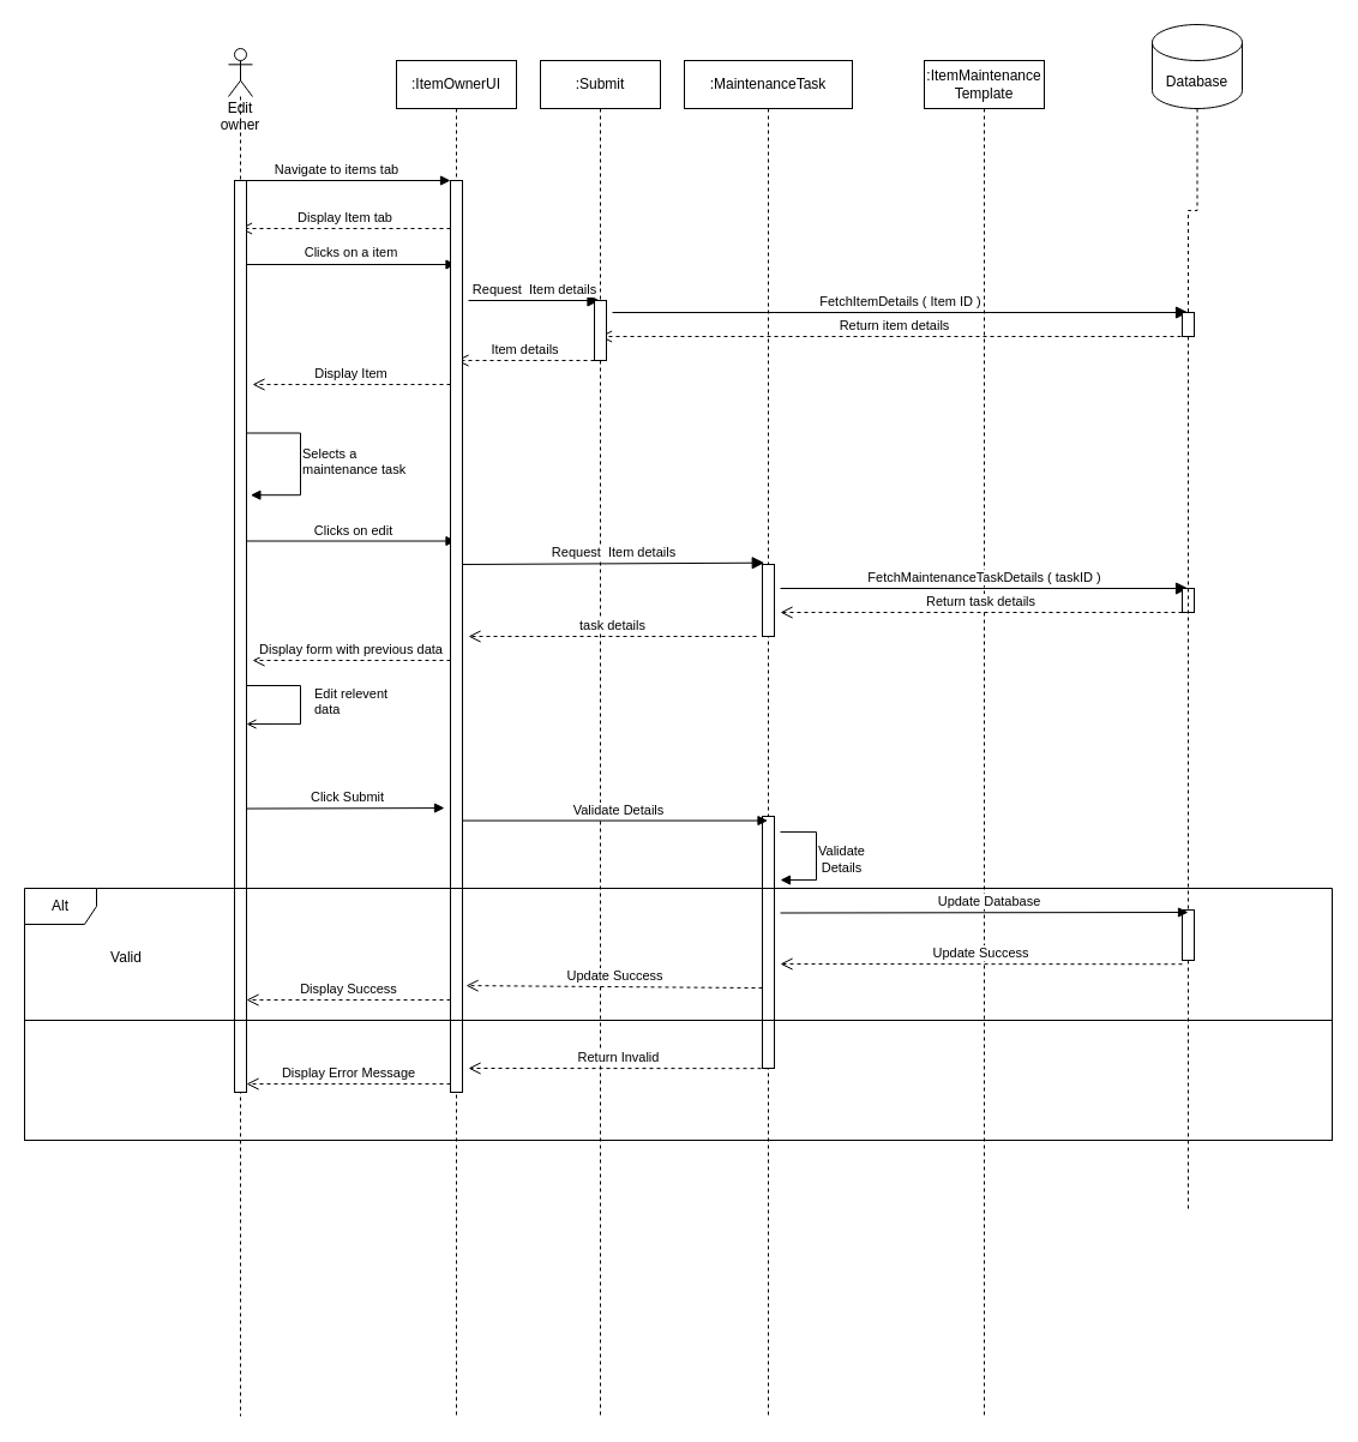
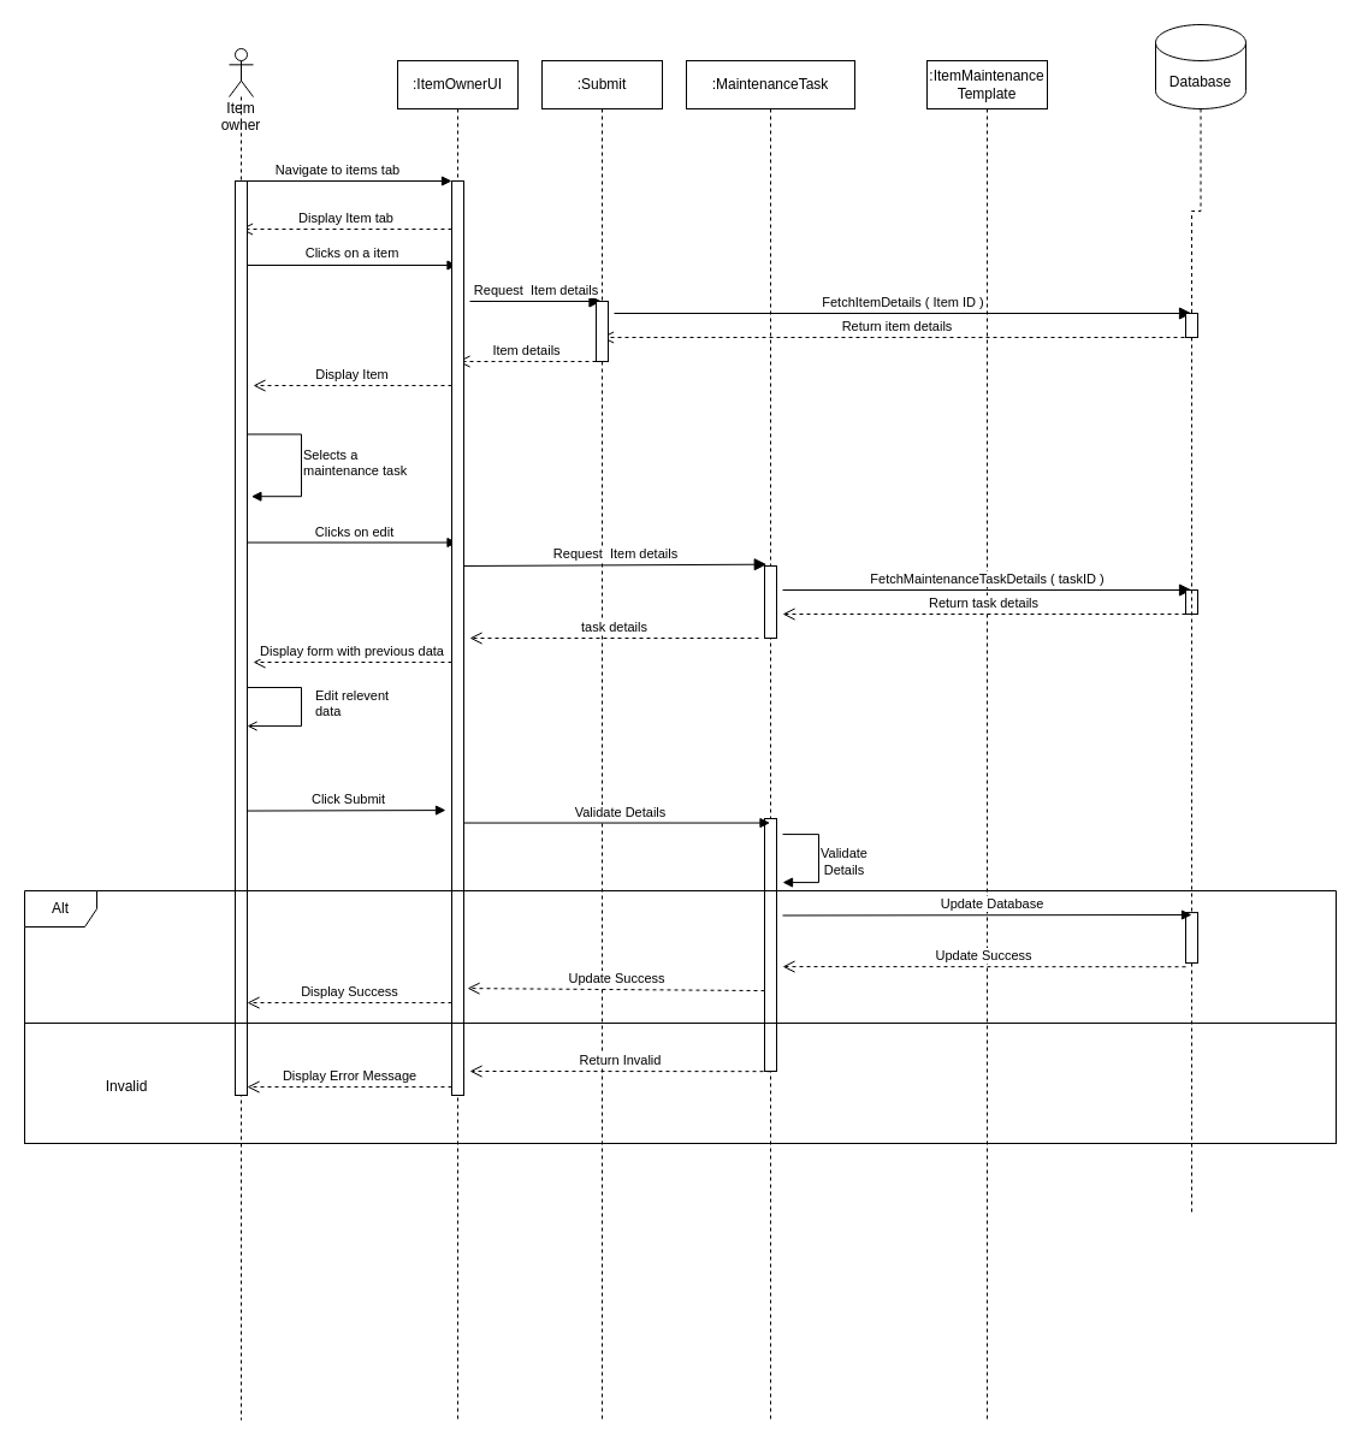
  <mxCell id="0" />
  <mxCell id="1" parent="0" />
- <mxCell id="2" value="Edit owner" style="shape=umlLifeline;participant=umlActor;perimeter=lifelinePerimeter;whiteSpace=wrap;html=1;container=1;collapsible=0;recursiveResize=0;verticalAlign=top;spacingTop=36;outlineConnect=0;align=center;" vertex="1" parent="1"><mxGeometry x="190" y="40" width="20" height="1140" as="geometry" /></mxCell>
+ <mxCell id="2" value="Item owner" style="shape=umlLifeline;participant=umlActor;perimeter=lifelinePerimeter;whiteSpace=wrap;html=1;container=1;collapsible=0;recursiveResize=0;verticalAlign=top;spacingTop=36;outlineConnect=0;align=center;" vertex="1" parent="1"><mxGeometry x="190" y="40" width="20" height="1140" as="geometry" /></mxCell>
  <mxCell id="3" value=":ItemOwnerUI" style="shape=umlLifeline;perimeter=lifelinePerimeter;whiteSpace=wrap;html=1;container=0;collapsible=0;recursiveResize=0;outlineConnect=0;" vertex="1" parent="1"><mxGeometry x="330" y="50" width="100" height="1130" as="geometry" /></mxCell>
  <mxCell id="4" value="Display Item tab" style="html=1;verticalAlign=bottom;endArrow=open;dashed=1;endSize=8;rounded=0;" edge="1" parent="1" source="43" target="2"><mxGeometry relative="1" as="geometry"><mxPoint x="280" y="226" as="targetPoint" /><mxPoint x="340" y="190" as="sourcePoint" /><Array as="points"><mxPoint x="280" y="190" /></Array></mxGeometry></mxCell>
  <mxCell id="5" value="Clicks on a item" style="html=1;verticalAlign=bottom;endArrow=block;rounded=0;" edge="1" parent="1" target="3"><mxGeometry x="0.029" y="1" relative="1" as="geometry"><mxPoint x="200" y="220" as="sourcePoint" /><mxPoint x="345" y="220" as="targetPoint" /><Array as="points"><mxPoint x="200" y="220" /></Array><mxPoint as="offset" /></mxGeometry></mxCell>
  <mxCell id="6" value=":MaintenanceTask" style="shape=umlLifeline;perimeter=lifelinePerimeter;whiteSpace=wrap;html=1;container=1;collapsible=0;recursiveResize=0;outlineConnect=0;" vertex="1" parent="1"><mxGeometry x="570" y="50" width="140" height="1130" as="geometry" /></mxCell>
  <mxCell id="7" value="" style="html=1;points=[];perimeter=orthogonalPerimeter;" vertex="1" parent="6"><mxGeometry x="65" y="630" width="10" height="210" as="geometry" /></mxCell>
  <mxCell id="8" value="FetchItemDetails ( Item ID )" style="html=1;verticalAlign=bottom;endArrow=block;endSize=8;rounded=0;endFill=1;" edge="1" parent="6"><mxGeometry relative="1" as="geometry"><mxPoint x="420" y="210" as="targetPoint" /><mxPoint x="-60" y="210" as="sourcePoint" /><Array as="points"><mxPoint x="-60" y="210" /></Array></mxGeometry></mxCell>
  <mxCell id="9" value="" style="html=1;points=[];perimeter=orthogonalPerimeter;" vertex="1" parent="6"><mxGeometry x="65" y="420" width="10" height="60" as="geometry" /></mxCell>
  <mxCell id="10" value=":ItemMaintenance&lt;br&gt;Template" style="shape=umlLifeline;perimeter=lifelinePerimeter;whiteSpace=wrap;html=1;container=1;collapsible=0;recursiveResize=0;outlineConnect=0;" vertex="1" parent="1"><mxGeometry x="770" y="50" width="100" height="1130" as="geometry" /></mxCell>
  <mxCell id="11" value="Return item details" style="html=1;verticalAlign=bottom;endArrow=open;dashed=1;endSize=8;rounded=0;" edge="1" parent="10" target="18"><mxGeometry relative="1" as="geometry"><mxPoint x="-125" y="230" as="targetPoint" /><mxPoint x="220" y="230" as="sourcePoint" /><Array as="points"><mxPoint x="-44.7" y="230" /></Array></mxGeometry></mxCell>
  <mxCell id="12" value="Database" style="shape=cylinder3;whiteSpace=wrap;html=1;boundedLbl=1;backgroundOutline=1;size=15;" vertex="1" parent="1"><mxGeometry x="960" y="20" width="75" height="70" as="geometry" /></mxCell>
  <mxCell id="13" value="" style="edgeStyle=orthogonalEdgeStyle;rounded=0;orthogonalLoop=1;jettySize=auto;html=1;exitX=0.5;exitY=1;exitDx=0;exitDy=0;exitPerimeter=0;endArrow=none;endFill=0;dashed=1;startArrow=none;" edge="1" parent="1" source="44"><mxGeometry relative="1" as="geometry"><mxPoint x="990" y="1010" as="targetPoint" /><mxPoint x="990" y="90" as="sourcePoint" /></mxGeometry></mxCell>
  <mxCell id="14" value="Navigate to items tab" style="html=1;verticalAlign=bottom;endArrow=block;entryX=0;entryY=0;rounded=0;endFill=1;" edge="1" parent="1" target="43"><mxGeometry x="0.333" relative="1" as="geometry"><mxPoint x="310" y="150" as="sourcePoint" /><Array as="points"><mxPoint x="200" y="150" /></Array><mxPoint as="offset" /></mxGeometry></mxCell>
  <mxCell id="15" value="Request&amp;nbsp; Item details" style="html=1;verticalAlign=bottom;endArrow=block;endSize=8;rounded=0;endFill=1;" edge="1" parent="1" target="18"><mxGeometry relative="1" as="geometry"><mxPoint x="229.929" y="250" as="targetPoint" /><mxPoint x="390" y="250" as="sourcePoint" /><Array as="points"><mxPoint x="390" y="250" /></Array></mxGeometry></mxCell>
  <mxCell id="16" value="Selects a&lt;br&gt;maintenance task" style="html=1;verticalAlign=bottom;endArrow=block;rounded=0;startArrow=none;edgeStyle=orthogonalEdgeStyle;align=left;entryX=1.341;entryY=0.345;entryDx=0;entryDy=0;entryPerimeter=0;" edge="1" parent="1" target="17"><mxGeometry x="0.239" relative="1" as="geometry"><mxPoint x="200" y="360.5" as="sourcePoint" /><mxPoint x="250" y="420" as="targetPoint" /><Array as="points"><mxPoint x="250" y="361" /><mxPoint x="250" y="412" /></Array><mxPoint as="offset" /></mxGeometry></mxCell>
  <mxCell id="17" value="" style="html=1;points=[];perimeter=orthogonalPerimeter;" vertex="1" parent="1"><mxGeometry x="195" y="150" width="10" height="760" as="geometry" /></mxCell>
  <mxCell id="18" value=":Submit" style="shape=umlLifeline;perimeter=lifelinePerimeter;whiteSpace=wrap;html=1;container=1;collapsible=0;recursiveResize=0;outlineConnect=0;" vertex="1" parent="1"><mxGeometry x="450" y="50" width="100" height="1130" as="geometry" /></mxCell>
  <mxCell id="19" value="Update Success" style="html=1;verticalAlign=bottom;endArrow=open;dashed=1;endSize=8;rounded=0;entryX=1.304;entryY=0.883;entryDx=0;entryDy=0;entryPerimeter=0;" edge="1" parent="18" target="43"><mxGeometry relative="1" as="geometry"><mxPoint x="50" y="773.06" as="targetPoint" /><mxPoint x="185" y="773.06" as="sourcePoint" /><Array as="points" /></mxGeometry></mxCell>
  <mxCell id="20" value="" style="html=1;points=[];perimeter=orthogonalPerimeter;" vertex="1" parent="18"><mxGeometry x="45" y="200" width="10" height="50" as="geometry" /></mxCell>
  <mxCell id="21" value="Item details" style="html=1;verticalAlign=bottom;endArrow=open;dashed=1;endSize=8;rounded=0;" edge="1" parent="18"><mxGeometry relative="1" as="geometry"><mxPoint x="-70" y="250" as="targetPoint" /><mxPoint x="45" y="250" as="sourcePoint" /><Array as="points"><mxPoint x="-50" y="250" /></Array></mxGeometry></mxCell>
  <mxCell id="22" value="Request&amp;nbsp; Item details" style="html=1;verticalAlign=bottom;endArrow=block;endSize=8;rounded=0;endFill=1;entryX=0.174;entryY=-0.022;entryDx=0;entryDy=0;entryPerimeter=0;" edge="1" parent="18" target="9"><mxGeometry relative="1" as="geometry"><mxPoint x="180" y="420" as="targetPoint" /><mxPoint x="-64.5" y="420" as="sourcePoint" /><Array as="points"><mxPoint x="-64.5" y="420" /></Array></mxGeometry></mxCell>
  <mxCell id="23" style="edgeStyle=orthogonalEdgeStyle;rounded=0;orthogonalLoop=1;jettySize=auto;html=1;endArrow=block;endFill=1;" edge="1" parent="18"><mxGeometry relative="1" as="geometry"><mxPoint x="200" y="643.06" as="sourcePoint" /><mxPoint x="200" y="683.06" as="targetPoint" /><Array as="points"><mxPoint x="230" y="643.06" /><mxPoint x="230" y="683.06" /></Array></mxGeometry></mxCell>
  <mxCell id="24" value="Validate&lt;br&gt;Details" style="edgeLabel;html=1;align=center;verticalAlign=middle;resizable=0;points=[];" vertex="1" connectable="0" parent="23"><mxGeometry x="-0.152" y="-2" relative="1" as="geometry"><mxPoint x="22" y="10" as="offset" /></mxGeometry></mxCell>
  <mxCell id="25" value="Update Success" style="html=1;verticalAlign=bottom;endArrow=open;dashed=1;endSize=8;rounded=0;exitX=0.071;exitY=1.004;exitDx=0;exitDy=0;exitPerimeter=0;" edge="1" parent="18"><mxGeometry relative="1" as="geometry"><mxPoint x="200" y="753.06" as="targetPoint" /><mxPoint x="535" y="753.22" as="sourcePoint" /><Array as="points" /></mxGeometry></mxCell>
  <mxCell id="26" value="Display Success" style="html=1;verticalAlign=bottom;endArrow=open;dashed=1;endSize=8;rounded=0;" edge="1" parent="18"><mxGeometry relative="1" as="geometry"><mxPoint x="-245.0" y="783.06" as="targetPoint" /><mxPoint x="-75" y="783.06" as="sourcePoint" /><Array as="points" /></mxGeometry></mxCell>
  <mxCell id="27" value="Validate Details" style="html=1;verticalAlign=bottom;endArrow=block;rounded=0;startArrow=none;" edge="1" parent="18" target="6"><mxGeometry x="0.029" relative="1" as="geometry"><mxPoint x="-65" y="633.56" as="sourcePoint" /><mxPoint x="70" y="633.06" as="targetPoint" /><Array as="points"><mxPoint x="-65" y="633.56" /></Array><mxPoint x="-1" as="offset" /></mxGeometry></mxCell>
  <mxCell id="28" value="Display Error Message" style="html=1;verticalAlign=bottom;endArrow=open;dashed=1;endSize=8;rounded=0;" edge="1" parent="18"><mxGeometry relative="1" as="geometry"><mxPoint x="-245" y="853.06" as="targetPoint" /><mxPoint x="-75" y="853.06" as="sourcePoint" /><Array as="points" /></mxGeometry></mxCell>
- <mxCell id="29" value="Valid" style="text;html=1;strokeColor=none;fillColor=none;align=center;verticalAlign=middle;whiteSpace=wrap;rounded=0;" vertex="1" parent="18"><mxGeometry x="-400" y="733.06" width="110" height="30" as="geometry" /></mxCell>
+ <mxCell id="30" value="Invalid" style="text;html=1;strokeColor=none;fillColor=none;align=center;verticalAlign=middle;whiteSpace=wrap;rounded=0;" vertex="1" parent="18"><mxGeometry x="-400" y="838.06" width="110" height="30" as="geometry" /></mxCell>
  <mxCell id="31" value="Click Submit" style="html=1;verticalAlign=bottom;endArrow=block;rounded=0;startArrow=none;" edge="1" parent="18"><mxGeometry x="0.029" relative="1" as="geometry"><mxPoint x="-245" y="623.56" as="sourcePoint" /><mxPoint x="-80" y="623.06" as="targetPoint" /><Array as="points"><mxPoint x="-245" y="623.56" /></Array><mxPoint x="-1" as="offset" /></mxGeometry></mxCell>
  <mxCell id="32" value="task details" style="html=1;verticalAlign=bottom;endArrow=open;dashed=1;endSize=8;rounded=0;" edge="1" parent="18"><mxGeometry relative="1" as="geometry"><mxPoint x="-60" y="480" as="targetPoint" /><mxPoint x="180" y="480" as="sourcePoint" /><Array as="points"><mxPoint x="0.3" y="480" /></Array></mxGeometry></mxCell>
  <mxCell id="33" value="Display Item" style="html=1;verticalAlign=bottom;endArrow=open;dashed=1;endSize=8;rounded=0;" edge="1" parent="1"><mxGeometry relative="1" as="geometry"><mxPoint x="210" y="320" as="targetPoint" /><mxPoint x="375" y="320" as="sourcePoint" /><Array as="points"><mxPoint x="280" y="320" /></Array></mxGeometry></mxCell>
  <mxCell id="34" value="Clicks on edit" style="html=1;verticalAlign=bottom;endArrow=block;rounded=0;startArrow=none;" edge="1" parent="1" target="3"><mxGeometry x="0.029" relative="1" as="geometry"><mxPoint x="205" y="450.5" as="sourcePoint" /><mxPoint x="365" y="450" as="targetPoint" /><Array as="points"><mxPoint x="205" y="450.5" /></Array><mxPoint x="-1" as="offset" /></mxGeometry></mxCell>
  <mxCell id="35" value="" style="html=1;points=[];perimeter=orthogonalPerimeter;" vertex="1" parent="1"><mxGeometry x="985" y="260" width="10" height="20" as="geometry" /></mxCell>
  <mxCell id="36" value="" style="edgeStyle=orthogonalEdgeStyle;rounded=0;orthogonalLoop=1;jettySize=auto;html=1;exitX=0.5;exitY=1;exitDx=0;exitDy=0;exitPerimeter=0;endArrow=none;endFill=0;dashed=1;" edge="1" parent="1" source="12" target="35"><mxGeometry relative="1" as="geometry"><mxPoint x="990" y="530" as="targetPoint" /><mxPoint x="990" y="90" as="sourcePoint" /></mxGeometry></mxCell>
  <mxCell id="37" value="Display form with previous data" style="html=1;verticalAlign=bottom;endArrow=open;dashed=1;endSize=8;rounded=0;" edge="1" parent="1"><mxGeometry relative="1" as="geometry"><mxPoint x="210" y="550" as="targetPoint" /><mxPoint x="375" y="550" as="sourcePoint" /><Array as="points"><mxPoint x="280" y="550" /></Array></mxGeometry></mxCell>
  <mxCell id="38" value="FetchMaintenanceTaskDetails ( taskID )" style="html=1;verticalAlign=bottom;endArrow=block;endSize=8;rounded=0;endFill=1;" edge="1" parent="1"><mxGeometry relative="1" as="geometry"><mxPoint x="990" y="490" as="targetPoint" /><mxPoint x="650" y="490" as="sourcePoint" /><Array as="points"><mxPoint x="650" y="490" /></Array></mxGeometry></mxCell>
  <mxCell id="39" value="" style="html=1;points=[];perimeter=orthogonalPerimeter;" vertex="1" parent="1"><mxGeometry x="985" y="490" width="10" height="20" as="geometry" /></mxCell>
  <mxCell id="40" value="Return task details" style="html=1;verticalAlign=bottom;endArrow=open;dashed=1;endSize=8;rounded=0;" edge="1" parent="1"><mxGeometry relative="1" as="geometry"><mxPoint x="650" y="510" as="targetPoint" /><mxPoint x="985" y="510" as="sourcePoint" /><Array as="points"><mxPoint x="720.3" y="510" /></Array></mxGeometry></mxCell>
  <mxCell id="41" value="Edit relevent &lt;br&gt;data" style="html=1;verticalAlign=bottom;endArrow=open;rounded=0;endFill=0;edgeStyle=orthogonalEdgeStyle;align=left;" edge="1" parent="1"><mxGeometry x="0.212" y="10" relative="1" as="geometry"><mxPoint x="205" y="571" as="sourcePoint" /><mxPoint x="205" y="603.06" as="targetPoint" /><Array as="points"><mxPoint x="250" y="571.06" /><mxPoint x="250" y="603.06" /></Array><mxPoint as="offset" /></mxGeometry></mxCell>
  <mxCell id="42" value="Return Invalid" style="html=1;verticalAlign=bottom;endArrow=open;dashed=1;endSize=8;rounded=0;exitX=0.5;exitY=0.969;exitDx=0;exitDy=0;exitPerimeter=0;" edge="1" parent="1"><mxGeometry relative="1" as="geometry"><mxPoint x="390" y="890" as="targetPoint" /><mxPoint x="640" y="890.16" as="sourcePoint" /><Array as="points" /></mxGeometry></mxCell>
  <mxCell id="43" value="" style="html=1;points=[];perimeter=orthogonalPerimeter;" vertex="1" parent="1"><mxGeometry x="375" y="150" width="10" height="760" as="geometry" /></mxCell>
  <mxCell id="44" value="" style="html=1;points=[];perimeter=orthogonalPerimeter;" vertex="1" parent="1"><mxGeometry x="985" y="758.06" width="10" height="41.94" as="geometry" /></mxCell>
  <mxCell id="45" value="" style="edgeStyle=orthogonalEdgeStyle;rounded=0;orthogonalLoop=1;jettySize=auto;html=1;exitX=0.5;exitY=1;exitDx=0;exitDy=0;exitPerimeter=0;endArrow=none;endFill=0;dashed=1;startArrow=none;" edge="1" parent="1" source="35" target="44"><mxGeometry relative="1" as="geometry"><mxPoint x="990" y="1010" as="targetPoint" /><mxPoint x="990" y="280" as="sourcePoint" /></mxGeometry></mxCell>
  <mxCell id="46" value="Update Database" style="html=1;verticalAlign=bottom;endArrow=block;rounded=0;startArrow=none;" edge="1" parent="1"><mxGeometry x="0.029" relative="1" as="geometry"><mxPoint x="650" y="760.5" as="sourcePoint" /><mxPoint x="990" y="760" as="targetPoint" /><Array as="points" /><mxPoint x="-1" as="offset" /></mxGeometry></mxCell>
  <mxCell id="47" value="Alt" style="shape=umlFrame;whiteSpace=wrap;html=1;fillColor=none;" vertex="1" parent="1"><mxGeometry x="20" y="740" width="1090" height="110" as="geometry" /></mxCell>
  <mxCell id="48" value="" style="html=1;fillColor=none;" vertex="1" parent="1"><mxGeometry x="20" y="850" width="1090" height="100" as="geometry" /></mxCell>
